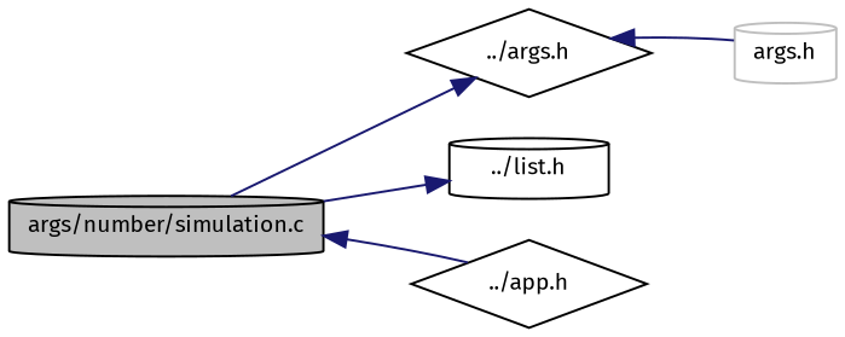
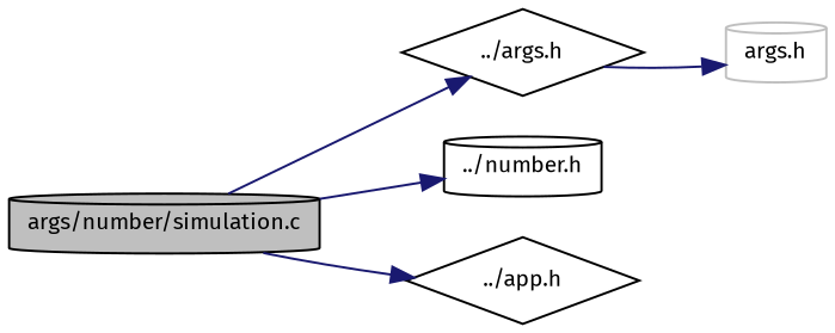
  digraph {
    fontname="Fira Sans"
    rankdir=LR
    node [color=black fillcolor=white fontname="Fira Sans" fontsize=10 shape=cylinder style=filled]
    edge [color=midnightblue fontname="Fira Sans" fontsize=10 labelfontname=Helvetica labelfontsize=10 style=solid]
    n1 [fillcolor=grey75 fontcolor=black height=0.2 label="args/number/simulation.c" width=0.4]
    n2 [height=0.2 label="../args.h" shape=diamond width=0.4]
-   n3 [height=0.2 label="../list.h" width=0.4]
+   n3 [height=0.2 label="../number.h" width=0.4]
    n4 [height=0.2 label="../app.h" shape=diamond width=0.4]
    n5 [color=grey75 height=0.2 label="args.h" width=0.4]
    n1 -> n2
    n1 -> n3
-   n4 -> n1
-   n5 -> n2
+   n1 -> n4
+   n2 -> n5
  }
